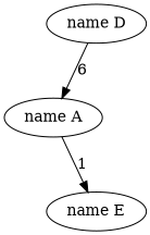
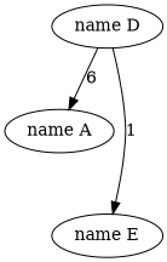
  digraph {
    n1 [label="name A"]
    n2 [label="name D"]
    n3 [label="name E"]
    n2 -> n1 [label=6]
-   n1 -> n3 [label=1]
+   n2 -> n3 [label=1]
  }
